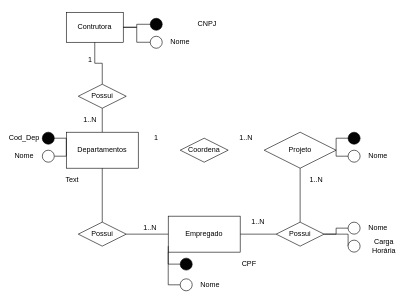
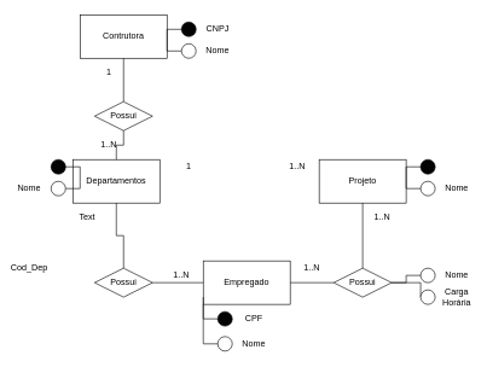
  <mxCell id="0" />
  <mxCell id="1" parent="0" />
- <mxCell id="2" value="Contrutora" style="rounded=0;whiteSpace=wrap;html=1;" vertex="1" parent="1"><mxGeometry x="110" y="20" width="95" height="50" as="geometry" /></mxCell>
- <mxCell id="3" value="Departamentos" style="rounded=0;whiteSpace=wrap;html=1;" vertex="1" parent="1"><mxGeometry x="110" y="220" width="120" height="60" as="geometry" /></mxCell>
- <mxCell id="4" value="Projeto" style="rhombus;whiteSpace=wrap;html=1;" vertex="1" parent="1"><mxGeometry x="440" y="220" width="120" height="60" as="geometry" /></mxCell>
+ <mxCell id="2" value="Contrutora" style="rounded=0;whiteSpace=wrap;html=1;" vertex="1" parent="1"><mxGeometry x="110" y="20" width="120" height="60" as="geometry" /></mxCell>
+ <mxCell id="3" value="Departamentos" style="rounded=0;whiteSpace=wrap;html=1;" vertex="1" parent="1"><mxGeometry x="100" y="220" width="120" height="60" as="geometry" /></mxCell>
+ <mxCell id="4" value="Projeto" style="rounded=0;whiteSpace=wrap;html=1;" vertex="1" parent="1"><mxGeometry x="440" y="220" width="120" height="60" as="geometry" /></mxCell>
  <mxCell id="5" style="edgeStyle=orthogonalEdgeStyle;rounded=0;orthogonalLoop=1;jettySize=auto;html=1;exitX=1;exitY=0.5;exitDx=0;exitDy=0;endArrow=none;endFill=0;" edge="1" parent="1" source="6" target="15"><mxGeometry relative="1" as="geometry" /></mxCell>
  <mxCell id="6" value="Empregado" style="rounded=0;whiteSpace=wrap;html=1;" vertex="1" parent="1"><mxGeometry x="280" y="360" width="120" height="60" as="geometry" /></mxCell>
- <mxCell id="7" value="Coordena" style="rhombus;whiteSpace=wrap;html=1;" vertex="1" parent="1"><mxGeometry x="300" y="230" width="80" height="40" as="geometry" /></mxCell>
  <mxCell id="8" style="edgeStyle=orthogonalEdgeStyle;rounded=0;orthogonalLoop=1;jettySize=auto;html=1;exitX=0.5;exitY=0;exitDx=0;exitDy=0;entryX=0.5;entryY=1;entryDx=0;entryDy=0;endArrow=none;endFill=0;" edge="1" parent="1" source="10" target="2"><mxGeometry relative="1" as="geometry" /></mxCell>
  <mxCell id="9" style="edgeStyle=orthogonalEdgeStyle;rounded=0;orthogonalLoop=1;jettySize=auto;html=1;exitX=0.5;exitY=1;exitDx=0;exitDy=0;endArrow=none;endFill=0;" edge="1" parent="1" source="10" target="3"><mxGeometry relative="1" as="geometry" /></mxCell>
  <mxCell id="10" value="Possui" style="rhombus;whiteSpace=wrap;html=1;" vertex="1" parent="1"><mxGeometry x="130" y="140" width="80" height="40" as="geometry" /></mxCell>
  <mxCell id="11" style="edgeStyle=orthogonalEdgeStyle;rounded=0;orthogonalLoop=1;jettySize=auto;html=1;exitX=1;exitY=0.5;exitDx=0;exitDy=0;endArrow=none;endFill=0;" edge="1" parent="1" source="13" target="6"><mxGeometry relative="1" as="geometry" /></mxCell>
  <mxCell id="12" style="edgeStyle=orthogonalEdgeStyle;rounded=0;orthogonalLoop=1;jettySize=auto;html=1;exitX=0.5;exitY=0;exitDx=0;exitDy=0;endArrow=none;endFill=0;" edge="1" parent="1" source="13" target="3"><mxGeometry relative="1" as="geometry" /></mxCell>
  <mxCell id="13" value="Possui" style="rhombus;whiteSpace=wrap;html=1;" vertex="1" parent="1"><mxGeometry x="130" y="370" width="80" height="40" as="geometry" /></mxCell>
  <mxCell id="14" style="edgeStyle=orthogonalEdgeStyle;rounded=0;orthogonalLoop=1;jettySize=auto;html=1;exitX=0.5;exitY=0;exitDx=0;exitDy=0;endArrow=none;endFill=0;" edge="1" parent="1" source="15" target="4"><mxGeometry relative="1" as="geometry" /></mxCell>
  <mxCell id="15" value="Possui" style="rhombus;whiteSpace=wrap;html=1;" vertex="1" parent="1"><mxGeometry x="460" y="370" width="80" height="40" as="geometry" /></mxCell>
  <mxCell id="16" value="1" style="text;html=1;strokeColor=none;fillColor=none;align=center;verticalAlign=middle;whiteSpace=wrap;rounded=0;" vertex="1" parent="1"><mxGeometry x="240" y="220" width="40" height="20" as="geometry" /></mxCell>
  <mxCell id="17" value="1..N" style="text;html=1;strokeColor=none;fillColor=none;align=center;verticalAlign=middle;whiteSpace=wrap;rounded=0;" vertex="1" parent="1"><mxGeometry x="390" y="220" width="40" height="20" as="geometry" /></mxCell>
  <mxCell id="18" value="Text" style="text;html=1;strokeColor=none;fillColor=none;align=center;verticalAlign=middle;whiteSpace=wrap;rounded=0;" vertex="1" parent="1"><mxGeometry x="100" y="290" width="40" height="20" as="geometry" /></mxCell>
  <mxCell id="19" value="1..N" style="text;html=1;strokeColor=none;fillColor=none;align=center;verticalAlign=middle;whiteSpace=wrap;rounded=0;" vertex="1" parent="1"><mxGeometry x="130" y="190" width="40" height="20" as="geometry" /></mxCell>
  <mxCell id="20" value="1..N" style="text;html=1;strokeColor=none;fillColor=none;align=center;verticalAlign=middle;whiteSpace=wrap;rounded=0;" vertex="1" parent="1"><mxGeometry x="230" y="370" width="40" height="20" as="geometry" /></mxCell>
  <mxCell id="21" value="1..N" style="text;html=1;strokeColor=none;fillColor=none;align=center;verticalAlign=middle;whiteSpace=wrap;rounded=0;" vertex="1" parent="1"><mxGeometry x="410" y="360" width="40" height="20" as="geometry" /></mxCell>
  <mxCell id="22" value="1..N" style="text;html=1;strokeColor=none;fillColor=none;align=center;verticalAlign=middle;whiteSpace=wrap;rounded=0;" vertex="1" parent="1"><mxGeometry x="507" y="290" width="40" height="20" as="geometry" /></mxCell>
  <mxCell id="23" value="1" style="text;html=1;strokeColor=none;fillColor=none;align=center;verticalAlign=middle;whiteSpace=wrap;rounded=0;" vertex="1" parent="1"><mxGeometry x="130" y="90" width="40" height="20" as="geometry" /></mxCell>
  <mxCell id="24" style="edgeStyle=orthogonalEdgeStyle;rounded=0;orthogonalLoop=1;jettySize=auto;html=1;exitX=0;exitY=0.5;exitDx=0;exitDy=0;endArrow=none;endFill=0;" edge="1" parent="1" source="25" target="4"><mxGeometry relative="1" as="geometry" /></mxCell>
  <mxCell id="25" value="" style="ellipse;whiteSpace=wrap;html=1;aspect=fixed;fillColor=#030303;" vertex="1" parent="1"><mxGeometry x="580" y="220" width="20" height="20" as="geometry" /></mxCell>
  <mxCell id="26" style="edgeStyle=orthogonalEdgeStyle;rounded=0;orthogonalLoop=1;jettySize=auto;html=1;exitX=0;exitY=0.5;exitDx=0;exitDy=0;endArrow=none;endFill=0;" edge="1" parent="1" source="27" target="4"><mxGeometry relative="1" as="geometry" /></mxCell>
  <mxCell id="27" value="" style="ellipse;whiteSpace=wrap;html=1;aspect=fixed;" vertex="1" parent="1"><mxGeometry x="580" y="250" width="20" height="20" as="geometry" /></mxCell>
  <mxCell id="28" style="edgeStyle=orthogonalEdgeStyle;rounded=0;orthogonalLoop=1;jettySize=auto;html=1;exitX=0;exitY=0.5;exitDx=0;exitDy=0;endArrow=none;endFill=0;" edge="1" parent="1" source="29" target="2"><mxGeometry relative="1" as="geometry" /></mxCell>
  <mxCell id="29" value="" style="ellipse;whiteSpace=wrap;html=1;aspect=fixed;fillColor=#030303;" vertex="1" parent="1"><mxGeometry x="250" y="30" width="20" height="20" as="geometry" /></mxCell>
  <mxCell id="30" style="edgeStyle=orthogonalEdgeStyle;rounded=0;orthogonalLoop=1;jettySize=auto;html=1;exitX=0;exitY=0.5;exitDx=0;exitDy=0;endArrow=none;endFill=0;" edge="1" parent="1" source="31" target="2"><mxGeometry relative="1" as="geometry" /></mxCell>
  <mxCell id="31" value="" style="ellipse;whiteSpace=wrap;html=1;aspect=fixed;" vertex="1" parent="1"><mxGeometry x="250" y="60" width="20" height="20" as="geometry" /></mxCell>
  <mxCell id="32" style="edgeStyle=orthogonalEdgeStyle;rounded=0;orthogonalLoop=1;jettySize=auto;html=1;exitX=1;exitY=0.5;exitDx=0;exitDy=0;endArrow=none;endFill=0;" edge="1" parent="1" source="33" target="3"><mxGeometry relative="1" as="geometry" /></mxCell>
  <mxCell id="33" value="" style="ellipse;whiteSpace=wrap;html=1;aspect=fixed;fillColor=#030303;" vertex="1" parent="1"><mxGeometry x="70" y="220" width="20" height="20" as="geometry" /></mxCell>
  <mxCell id="34" style="edgeStyle=orthogonalEdgeStyle;rounded=0;orthogonalLoop=1;jettySize=auto;html=1;exitX=1;exitY=0.5;exitDx=0;exitDy=0;endArrow=none;endFill=0;" edge="1" parent="1" source="35" target="3"><mxGeometry relative="1" as="geometry" /></mxCell>
  <mxCell id="35" value="" style="ellipse;whiteSpace=wrap;html=1;aspect=fixed;" vertex="1" parent="1"><mxGeometry x="70" y="250" width="20" height="20" as="geometry" /></mxCell>
  <mxCell id="36" style="edgeStyle=orthogonalEdgeStyle;rounded=0;orthogonalLoop=1;jettySize=auto;html=1;exitX=0;exitY=0.5;exitDx=0;exitDy=0;entryX=0;entryY=1;entryDx=0;entryDy=0;endArrow=none;endFill=0;" edge="1" parent="1" source="37" target="6"><mxGeometry relative="1" as="geometry" /></mxCell>
  <mxCell id="37" value="" style="ellipse;whiteSpace=wrap;html=1;aspect=fixed;fillColor=#030303;" vertex="1" parent="1"><mxGeometry x="300" y="430" width="20" height="20" as="geometry" /></mxCell>
  <mxCell id="38" style="edgeStyle=orthogonalEdgeStyle;rounded=0;orthogonalLoop=1;jettySize=auto;html=1;exitX=0;exitY=0.5;exitDx=0;exitDy=0;endArrow=none;endFill=0;" edge="1" parent="1" source="39"><mxGeometry relative="1" as="geometry"><mxPoint x="280" y="410" as="targetPoint" /></mxGeometry></mxCell>
  <mxCell id="39" value="" style="ellipse;whiteSpace=wrap;html=1;aspect=fixed;" vertex="1" parent="1"><mxGeometry x="300" y="464.5" width="20" height="20" as="geometry" /></mxCell>
  <mxCell id="40" style="edgeStyle=orthogonalEdgeStyle;rounded=0;orthogonalLoop=1;jettySize=auto;html=1;exitX=0;exitY=0.5;exitDx=0;exitDy=0;entryX=1;entryY=0.5;entryDx=0;entryDy=0;endArrow=none;endFill=0;" edge="1" parent="1" source="41" target="15"><mxGeometry relative="1" as="geometry" /></mxCell>
  <mxCell id="41" value="" style="ellipse;whiteSpace=wrap;html=1;aspect=fixed;" vertex="1" parent="1"><mxGeometry x="580" y="370" width="20" height="20" as="geometry" /></mxCell>
  <mxCell id="42" style="edgeStyle=orthogonalEdgeStyle;rounded=0;orthogonalLoop=1;jettySize=auto;html=1;exitX=0;exitY=0.5;exitDx=0;exitDy=0;endArrow=none;endFill=0;" edge="1" parent="1" source="43"><mxGeometry relative="1" as="geometry"><mxPoint x="540" y="390" as="targetPoint" /><Array as="points"><mxPoint x="580" y="390" /></Array></mxGeometry></mxCell>
  <mxCell id="43" value="" style="ellipse;whiteSpace=wrap;html=1;aspect=fixed;" vertex="1" parent="1"><mxGeometry x="580" y="400" width="20" height="20" as="geometry" /></mxCell>
  <mxCell id="44" value="Nome" style="text;html=1;strokeColor=none;fillColor=none;align=center;verticalAlign=middle;whiteSpace=wrap;rounded=0;" vertex="1" parent="1"><mxGeometry x="610" y="250" width="40" height="20" as="geometry" /></mxCell>
  <mxCell id="45" value="Nome" style="text;html=1;strokeColor=none;fillColor=none;align=center;verticalAlign=middle;whiteSpace=wrap;rounded=0;" vertex="1" parent="1"><mxGeometry x="610" y="370" width="40" height="20" as="geometry" /></mxCell>
- <mxCell id="46" value="Carga Horária" style="text;html=1;strokeColor=none;fillColor=none;align=center;verticalAlign=middle;whiteSpace=wrap;rounded=0;" vertex="1" parent="1"><mxGeometry x="620" y="400" width="40" height="20" as="geometry" /></mxCell>
- <mxCell id="47" value="CPF" style="text;html=1;strokeColor=none;fillColor=none;align=center;verticalAlign=middle;whiteSpace=wrap;rounded=0;" vertex="1" parent="1"><mxGeometry x="395" y="430" width="40" height="20" as="geometry" /></mxCell>
+ <mxCell id="46" value="Carga Horária" style="text;html=1;strokeColor=none;fillColor=none;align=center;verticalAlign=middle;whiteSpace=wrap;rounded=0;" vertex="1" parent="1"><mxGeometry x="610" y="400" width="40" height="20" as="geometry" /></mxCell>
+ <mxCell id="47" value="CPF" style="text;html=1;strokeColor=none;fillColor=none;align=center;verticalAlign=middle;whiteSpace=wrap;rounded=0;" vertex="1" parent="1"><mxGeometry x="330" y="430" width="40" height="20" as="geometry" /></mxCell>
  <mxCell id="48" value="Nome" style="text;html=1;strokeColor=none;fillColor=none;align=center;verticalAlign=middle;whiteSpace=wrap;rounded=0;" vertex="1" parent="1"><mxGeometry x="330" y="464.5" width="40" height="20" as="geometry" /></mxCell>
  <mxCell id="49" value="Nome" style="text;html=1;strokeColor=none;fillColor=none;align=center;verticalAlign=middle;whiteSpace=wrap;rounded=0;" vertex="1" parent="1"><mxGeometry x="20" y="250" width="40" height="20" as="geometry" /></mxCell>
- <mxCell id="50" value="Cod_Dep" style="text;html=1;strokeColor=none;fillColor=none;align=center;verticalAlign=middle;whiteSpace=wrap;rounded=0;" vertex="1" parent="1"><mxGeometry x="20" y="220" width="40" height="20" as="geometry" /></mxCell>
- <mxCell id="51" value="CNPJ" style="text;html=1;strokeColor=none;fillColor=none;align=center;verticalAlign=middle;whiteSpace=wrap;rounded=0;" vertex="1" parent="1"><mxGeometry x="325" y="30" width="40" height="20" as="geometry" /></mxCell>
+ <mxCell id="50" value="Cod_Dep" style="text;html=1;strokeColor=none;fillColor=none;align=center;verticalAlign=middle;whiteSpace=wrap;rounded=0;" vertex="1" parent="1"><mxGeometry x="20" y="360" width="40" height="20" as="geometry" /></mxCell>
+ <mxCell id="51" value="CNPJ" style="text;html=1;strokeColor=none;fillColor=none;align=center;verticalAlign=middle;whiteSpace=wrap;rounded=0;" vertex="1" parent="1"><mxGeometry x="280" y="30" width="40" height="20" as="geometry" /></mxCell>
  <mxCell id="52" value="Nome" style="text;html=1;strokeColor=none;fillColor=none;align=center;verticalAlign=middle;whiteSpace=wrap;rounded=0;" vertex="1" parent="1"><mxGeometry x="280" y="60" width="40" height="20" as="geometry" /></mxCell>
